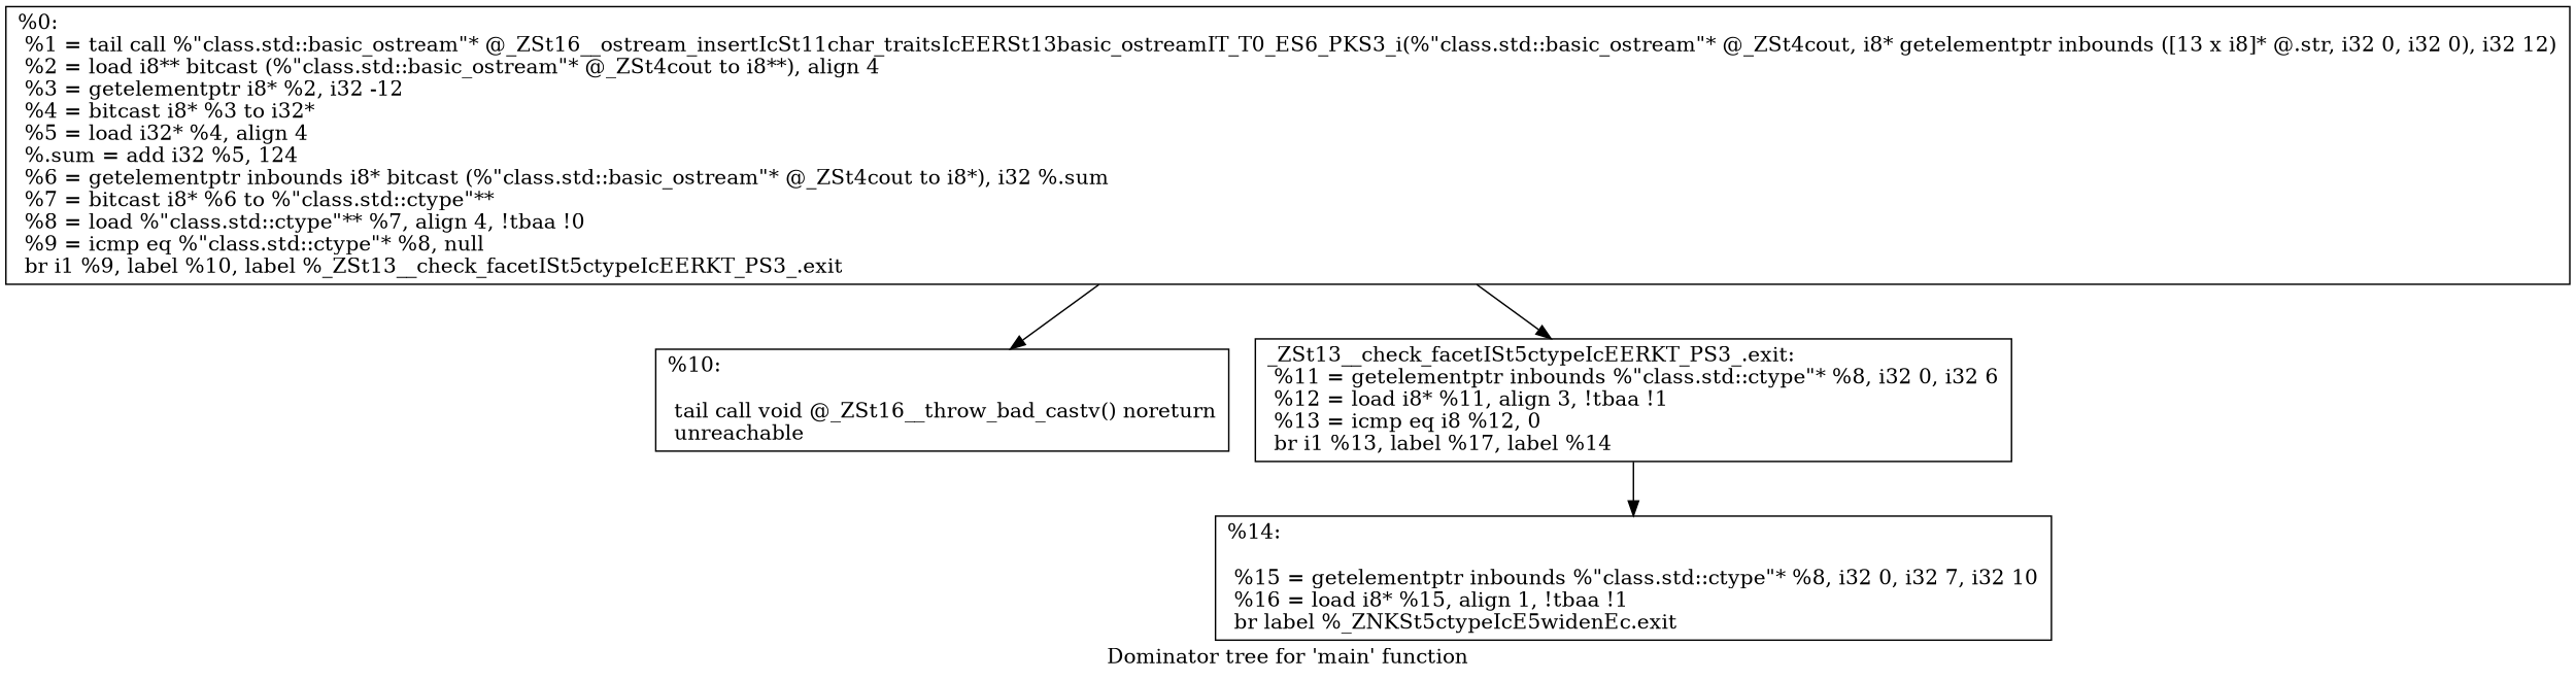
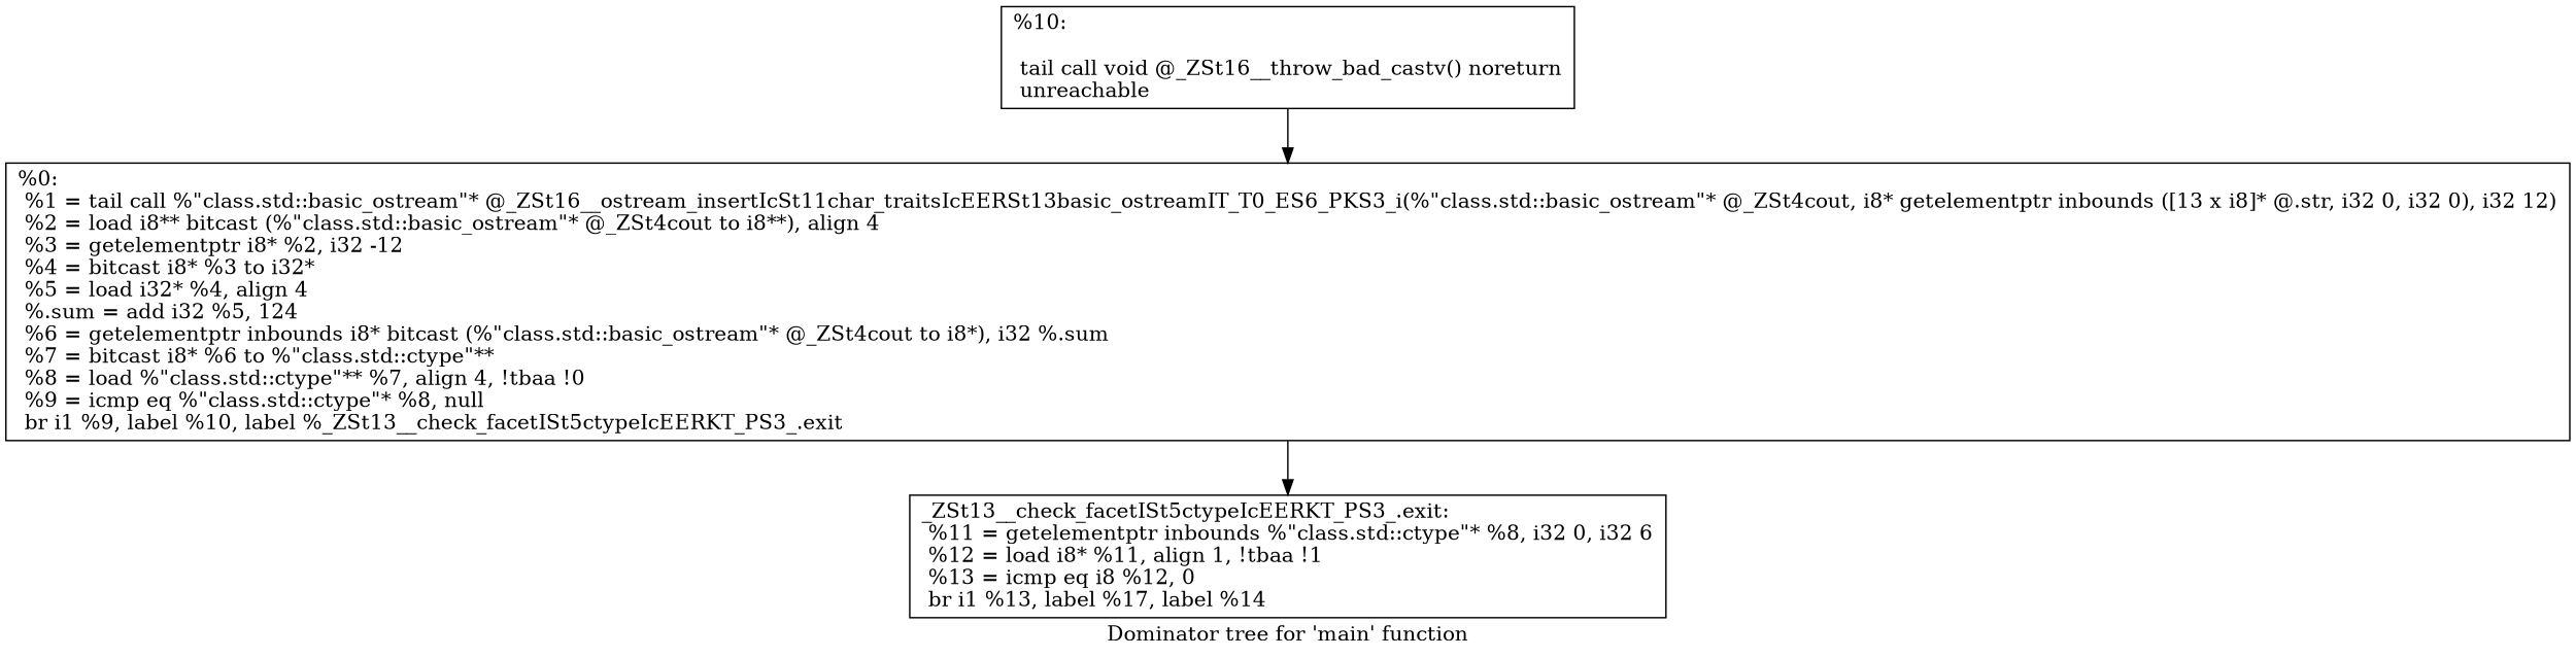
  digraph {
    label="Dominator tree for 'main' function"
    node [shape=record]
    n1 [label="{%0:\l  %1 = tail call %\"class.std::basic_ostream\"* @_ZSt16__ostream_insertIcSt11char_traitsIcEERSt13basic_ostreamIT_T0_ES6_PKS3_i(%\"class.std::basic_ostream\"* @_ZSt4cout, i8* getelementptr inbounds ([13 x i8]* @.str, i32 0, i32 0), i32 12)\l  %2 = load i8** bitcast (%\"class.std::basic_ostream\"* @_ZSt4cout to i8**), align 4\l  %3 = getelementptr i8* %2, i32 -12\l  %4 = bitcast i8* %3 to i32*\l  %5 = load i32* %4, align 4\l  %.sum = add i32 %5, 124\l  %6 = getelementptr inbounds i8* bitcast (%\"class.std::basic_ostream\"* @_ZSt4cout to i8*), i32 %.sum\l  %7 = bitcast i8* %6 to %\"class.std::ctype\"**\l  %8 = load %\"class.std::ctype\"** %7, align 4, !tbaa !0\l  %9 = icmp eq %\"class.std::ctype\"* %8, null\l  br i1 %9, label %10, label %_ZSt13__check_facetISt5ctypeIcEERKT_PS3_.exit\l}"]
    n2 [label="{%10:\l\l  tail call void @_ZSt16__throw_bad_castv() noreturn\l  unreachable\l}"]
-   n3 [label="{_ZSt13__check_facetISt5ctypeIcEERKT_PS3_.exit:    \l  %11 = getelementptr inbounds %\"class.std::ctype\"* %8, i32 0, i32 6\l  %12 = load i8* %11, align 3, !tbaa !1\l  %13 = icmp eq i8 %12, 0\l  br i1 %13, label %17, label %14\l}"]
-   n4 [label="{%14:\l\l  %15 = getelementptr inbounds %\"class.std::ctype\"* %8, i32 0, i32 7, i32 10\l  %16 = load i8* %15, align 1, !tbaa !1\l  br label %_ZNKSt5ctypeIcE5widenEc.exit\l}"]
-   n1 -> n2
+   n3 [label="{_ZSt13__check_facetISt5ctypeIcEERKT_PS3_.exit:    \l  %11 = getelementptr inbounds %\"class.std::ctype\"* %8, i32 0, i32 6\l  %12 = load i8* %11, align 1, !tbaa !1\l  %13 = icmp eq i8 %12, 0\l  br i1 %13, label %17, label %14\l}"]
+   n2 -> n1
    n1 -> n3
-   n3 -> n4
  }
